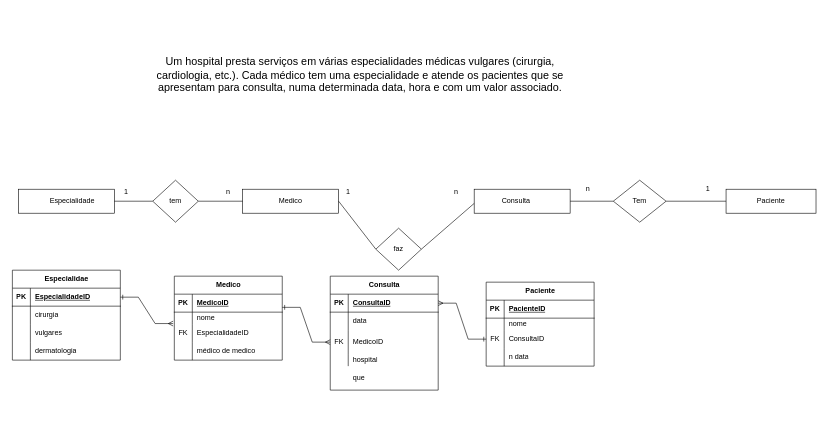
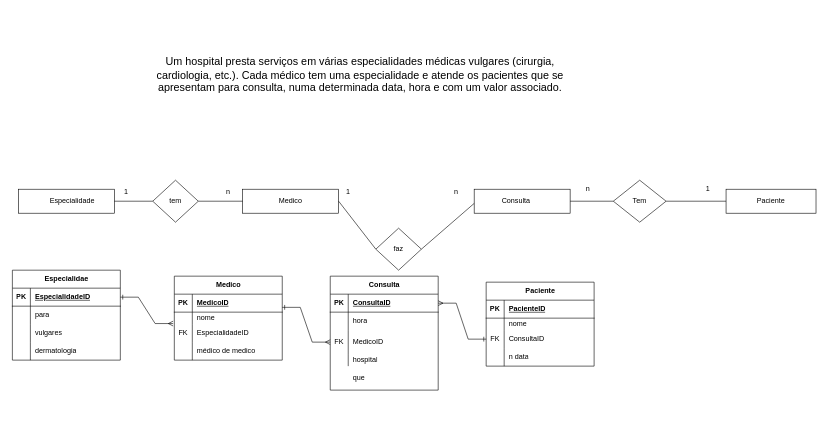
  <mxCell id="0" />
  <mxCell id="1" parent="0" />
  <mxCell id="2" value="" style="rounded=0;whiteSpace=wrap;html=1;" parent="1" vertex="1"><mxGeometry x="30" y="315" width="160" height="40" as="geometry" /></mxCell>
  <mxCell id="3" value="1" style="text;html=1;strokeColor=none;fillColor=none;align=center;verticalAlign=middle;whiteSpace=wrap;rounded=0;" parent="1" vertex="1"><mxGeometry x="180" y="305" width="60" height="30" as="geometry" /></mxCell>
  <mxCell id="4" value="1" style="text;html=1;strokeColor=none;fillColor=none;align=center;verticalAlign=middle;whiteSpace=wrap;rounded=0;" parent="1" vertex="1"><mxGeometry x="550" y="305" width="60" height="30" as="geometry" /></mxCell>
  <mxCell id="5" value="n" style="text;html=1;strokeColor=none;fillColor=none;align=center;verticalAlign=middle;whiteSpace=wrap;rounded=0;" parent="1" vertex="1"><mxGeometry x="350" y="305" width="60" height="30" as="geometry" /></mxCell>
  <mxCell id="6" value="" style="rounded=0;whiteSpace=wrap;html=1;" parent="1" vertex="1"><mxGeometry x="404" y="315" width="160" height="40" as="geometry" /></mxCell>
  <mxCell id="7" value="Especialidade" style="text;html=1;strokeColor=none;fillColor=none;align=center;verticalAlign=middle;whiteSpace=wrap;rounded=0;" parent="1" vertex="1"><mxGeometry x="90" y="320" width="60" height="30" as="geometry" /></mxCell>
  <mxCell id="8" value="" style="endArrow=none;html=1;rounded=0;exitX=1;exitY=0.5;exitDx=0;exitDy=0;entryX=0;entryY=0.5;entryDx=0;entryDy=0;" parent="1" source="2" target="20" edge="1"><mxGeometry width="50" height="50" relative="1" as="geometry"><mxPoint x="340" y="390" as="sourcePoint" /><mxPoint x="394" y="340" as="targetPoint" /></mxGeometry></mxCell>
  <mxCell id="9" value="" style="endArrow=none;html=1;rounded=0;exitX=1;exitY=0.5;exitDx=0;exitDy=0;entryX=0;entryY=0.5;entryDx=0;entryDy=0;" parent="1" source="6" target="19" edge="1"><mxGeometry width="50" height="50" relative="1" as="geometry"><mxPoint x="690" y="340" as="sourcePoint" /><mxPoint x="754" y="345" as="targetPoint" /></mxGeometry></mxCell>
  <mxCell id="10" value="" style="endArrow=none;html=1;rounded=0;exitX=1;exitY=0.5;exitDx=0;exitDy=0;" parent="1" source="19" edge="1"><mxGeometry width="50" height="50" relative="1" as="geometry"><mxPoint x="820" y="340" as="sourcePoint" /><mxPoint x="800" y="330" as="targetPoint" /></mxGeometry></mxCell>
  <mxCell id="11" value="n" style="text;html=1;strokeColor=none;fillColor=none;align=center;verticalAlign=middle;whiteSpace=wrap;rounded=0;" parent="1" vertex="1"><mxGeometry x="730" y="305" width="60" height="30" as="geometry" /></mxCell>
  <mxCell id="12" value="&lt;font style=&quot;font-size: 18px;&quot;&gt;Um &lt;span class=&quot;fontstyle2&quot;&gt;hospital &lt;/span&gt;&lt;span class=&quot;fontstyle0&quot;&gt;presta serviços em várias especialidades médicas vulgares (cirurgia, cardiologia, etc.). Cada médico tem uma especialidade e atende os pacientes que se apresentam para consulta, numa determinada data, hora e com um valor associado.&lt;/span&gt;&lt;/font&gt; &lt;br/&gt;" style="text;html=1;strokeColor=none;fillColor=none;align=center;verticalAlign=middle;whiteSpace=wrap;rounded=0;" parent="1" vertex="1"><mxGeometry x="230" y="20" width="740" height="210" as="geometry" /></mxCell>
  <mxCell id="13" value="" style="rounded=0;whiteSpace=wrap;html=1;" parent="1" vertex="1"><mxGeometry x="790" y="315" width="160" height="40" as="geometry" /></mxCell>
  <mxCell id="14" value="Medico" style="text;html=1;strokeColor=none;fillColor=none;align=center;verticalAlign=middle;whiteSpace=wrap;rounded=0;" parent="1" vertex="1"><mxGeometry x="454" y="320" width="60" height="30" as="geometry" /></mxCell>
  <mxCell id="15" value="Consulta" style="text;html=1;strokeColor=none;fillColor=none;align=center;verticalAlign=middle;whiteSpace=wrap;rounded=0;" parent="1" vertex="1"><mxGeometry x="830" y="320" width="60" height="30" as="geometry" /></mxCell>
  <mxCell id="16" value="" style="endArrow=none;html=1;rounded=0;exitX=1;exitY=0.5;exitDx=0;exitDy=0;" parent="1" source="20" target="6" edge="1"><mxGeometry width="50" height="50" relative="1" as="geometry"><mxPoint x="460" y="339.5" as="sourcePoint" /><mxPoint x="524" y="339.5" as="targetPoint" /></mxGeometry></mxCell>
  <mxCell id="17" value="" style="rounded=0;whiteSpace=wrap;html=1;" parent="1" vertex="1"><mxGeometry x="1210" y="315" width="150" height="40" as="geometry" /></mxCell>
  <mxCell id="18" value="Tem" style="rhombus;whiteSpace=wrap;html=1;" parent="1" vertex="1"><mxGeometry x="1022" y="300" width="88" height="70" as="geometry" /></mxCell>
  <mxCell id="19" value="faz" style="rhombus;whiteSpace=wrap;html=1;" parent="1" vertex="1"><mxGeometry x="626" y="380" width="76" height="70" as="geometry" /></mxCell>
  <mxCell id="20" value="tem" style="rhombus;whiteSpace=wrap;html=1;" parent="1" vertex="1"><mxGeometry x="254" y="300" width="76" height="70" as="geometry" /></mxCell>
  <mxCell id="21" value="" style="endArrow=none;html=1;rounded=0;exitX=0;exitY=0.5;exitDx=0;exitDy=0;entryX=1;entryY=0.5;entryDx=0;entryDy=0;" parent="1" source="18" target="13" edge="1"><mxGeometry width="50" height="50" relative="1" as="geometry"><mxPoint x="572" y="410" as="sourcePoint" /><mxPoint x="622" y="360" as="targetPoint" /></mxGeometry></mxCell>
  <mxCell id="22" value="" style="endArrow=none;html=1;rounded=0;exitX=0;exitY=0.5;exitDx=0;exitDy=0;entryX=1;entryY=0.5;entryDx=0;entryDy=0;" parent="1" source="17" target="18" edge="1"><mxGeometry width="50" height="50" relative="1" as="geometry"><mxPoint x="580" y="550" as="sourcePoint" /><mxPoint x="630" y="500" as="targetPoint" /></mxGeometry></mxCell>
  <mxCell id="23" value="Paciente" style="text;html=1;strokeColor=none;fillColor=none;align=center;verticalAlign=middle;whiteSpace=wrap;rounded=0;" parent="1" vertex="1"><mxGeometry x="1217" y="320" width="136" height="30" as="geometry" /></mxCell>
  <mxCell id="24" value="Especialidae" style="shape=table;startSize=30;container=1;collapsible=1;childLayout=tableLayout;fixedRows=1;rowLines=0;fontStyle=1;align=center;resizeLast=1;html=1;" parent="1" vertex="1"><mxGeometry x="20" y="450" width="180" height="150" as="geometry" /></mxCell>
  <mxCell id="25" value="" style="shape=tableRow;horizontal=0;startSize=0;swimlaneHead=0;swimlaneBody=0;fillColor=none;collapsible=0;dropTarget=0;points=[[0,0.5],[1,0.5]];portConstraint=eastwest;top=0;left=0;right=0;bottom=1;" parent="24" vertex="1"><mxGeometry y="30" width="180" height="30" as="geometry" /></mxCell>
  <mxCell id="26" value="PK" style="shape=partialRectangle;connectable=0;fillColor=none;top=0;left=0;bottom=0;right=0;fontStyle=1;overflow=hidden;whiteSpace=wrap;html=1;" parent="25" vertex="1"><mxGeometry width="30" height="30" as="geometry"><mxRectangle width="30" height="30" as="alternateBounds" /></mxGeometry></mxCell>
  <mxCell id="27" value="EspecialidadeID" style="shape=partialRectangle;connectable=0;fillColor=none;top=0;left=0;bottom=0;right=0;align=left;spacingLeft=6;fontStyle=5;overflow=hidden;whiteSpace=wrap;html=1;" parent="25" vertex="1"><mxGeometry x="30" width="150" height="30" as="geometry"><mxRectangle width="150" height="30" as="alternateBounds" /></mxGeometry></mxCell>
  <mxCell id="28" value="" style="shape=tableRow;horizontal=0;startSize=0;swimlaneHead=0;swimlaneBody=0;fillColor=none;collapsible=0;dropTarget=0;points=[[0,0.5],[1,0.5]];portConstraint=eastwest;top=0;left=0;right=0;bottom=0;" parent="24" vertex="1"><mxGeometry y="60" width="180" height="30" as="geometry" /></mxCell>
  <mxCell id="29" value="" style="shape=partialRectangle;connectable=0;fillColor=none;top=0;left=0;bottom=0;right=0;editable=1;overflow=hidden;whiteSpace=wrap;html=1;" parent="28" vertex="1"><mxGeometry width="30" height="30" as="geometry"><mxRectangle width="30" height="30" as="alternateBounds" /></mxGeometry></mxCell>
- <mxCell id="30" value="cirurgia" style="shape=partialRectangle;connectable=0;fillColor=none;top=0;left=0;bottom=0;right=0;align=left;spacingLeft=6;overflow=hidden;whiteSpace=wrap;html=1;" parent="28" vertex="1"><mxGeometry x="30" width="150" height="30" as="geometry"><mxRectangle width="150" height="30" as="alternateBounds" /></mxGeometry></mxCell>
+ <mxCell id="30" value="para" style="shape=partialRectangle;connectable=0;fillColor=none;top=0;left=0;bottom=0;right=0;align=left;spacingLeft=6;overflow=hidden;whiteSpace=wrap;html=1;" parent="28" vertex="1"><mxGeometry x="30" width="150" height="30" as="geometry"><mxRectangle width="150" height="30" as="alternateBounds" /></mxGeometry></mxCell>
  <mxCell id="31" value="" style="shape=tableRow;horizontal=0;startSize=0;swimlaneHead=0;swimlaneBody=0;fillColor=none;collapsible=0;dropTarget=0;points=[[0,0.5],[1,0.5]];portConstraint=eastwest;top=0;left=0;right=0;bottom=0;" parent="24" vertex="1"><mxGeometry y="90" width="180" height="30" as="geometry" /></mxCell>
  <mxCell id="32" value="" style="shape=partialRectangle;connectable=0;fillColor=none;top=0;left=0;bottom=0;right=0;editable=1;overflow=hidden;whiteSpace=wrap;html=1;" parent="31" vertex="1"><mxGeometry width="30" height="30" as="geometry"><mxRectangle width="30" height="30" as="alternateBounds" /></mxGeometry></mxCell>
  <mxCell id="33" value="vulgares" style="shape=partialRectangle;connectable=0;fillColor=none;top=0;left=0;bottom=0;right=0;align=left;spacingLeft=6;overflow=hidden;whiteSpace=wrap;html=1;" parent="31" vertex="1"><mxGeometry x="30" width="150" height="30" as="geometry"><mxRectangle width="150" height="30" as="alternateBounds" /></mxGeometry></mxCell>
  <mxCell id="34" value="" style="shape=tableRow;horizontal=0;startSize=0;swimlaneHead=0;swimlaneBody=0;fillColor=none;collapsible=0;dropTarget=0;points=[[0,0.5],[1,0.5]];portConstraint=eastwest;top=0;left=0;right=0;bottom=0;" parent="24" vertex="1"><mxGeometry y="120" width="180" height="30" as="geometry" /></mxCell>
  <mxCell id="35" value="" style="shape=partialRectangle;connectable=0;fillColor=none;top=0;left=0;bottom=0;right=0;editable=1;overflow=hidden;whiteSpace=wrap;html=1;" parent="34" vertex="1"><mxGeometry width="30" height="30" as="geometry"><mxRectangle width="30" height="30" as="alternateBounds" /></mxGeometry></mxCell>
  <mxCell id="36" value="dermatologia" style="shape=partialRectangle;connectable=0;fillColor=none;top=0;left=0;bottom=0;right=0;align=left;spacingLeft=6;overflow=hidden;whiteSpace=wrap;html=1;" parent="34" vertex="1"><mxGeometry x="30" width="150" height="30" as="geometry"><mxRectangle width="150" height="30" as="alternateBounds" /></mxGeometry></mxCell>
  <mxCell id="37" value="" style="edgeStyle=entityRelationEdgeStyle;fontSize=12;html=1;endArrow=ERone;endFill=1;rounded=0;startArrow=ERmany;startFill=0;entryX=1;entryY=0.5;entryDx=0;entryDy=0;exitX=-0.011;exitY=-0.033;exitDx=0;exitDy=0;exitPerimeter=0;" parent="1" source="49" target="25" edge="1"><mxGeometry width="100" height="100" relative="1" as="geometry"><mxPoint x="344" y="555" as="sourcePoint" /><mxPoint x="340" y="490" as="targetPoint" /></mxGeometry></mxCell>
  <mxCell id="38" value="" style="edgeStyle=entityRelationEdgeStyle;fontSize=12;html=1;endArrow=ERmany;startArrow=ERone;rounded=0;startFill=0;entryX=0;entryY=0.5;entryDx=0;entryDy=0;exitX=1;exitY=0.733;exitDx=0;exitDy=0;exitPerimeter=0;" parent="1" source="43" target="75" edge="1"><mxGeometry width="100" height="100" relative="1" as="geometry"><mxPoint x="390" y="740" as="sourcePoint" /><mxPoint x="570" y="535" as="targetPoint" /><Array as="points"><mxPoint x="480" y="680" /><mxPoint x="650" y="690" /><mxPoint x="470" y="650" /><mxPoint x="560" y="660" /></Array></mxGeometry></mxCell>
  <mxCell id="39" value="n" style="text;html=1;strokeColor=none;fillColor=none;align=center;verticalAlign=middle;whiteSpace=wrap;rounded=0;" parent="1" vertex="1"><mxGeometry x="950" y="300" width="60" height="30" as="geometry" /></mxCell>
  <mxCell id="40" value="1" style="text;html=1;strokeColor=none;fillColor=none;align=center;verticalAlign=middle;whiteSpace=wrap;rounded=0;" parent="1" vertex="1"><mxGeometry x="1150" y="300" width="60" height="30" as="geometry" /></mxCell>
  <mxCell id="41" value="" style="edgeStyle=entityRelationEdgeStyle;fontSize=12;html=1;endArrow=ERmany;startArrow=ERone;rounded=0;startFill=0;entryX=1;entryY=0.5;entryDx=0;entryDy=0;" parent="1" source="62" target="69" edge="1"><mxGeometry width="100" height="100" relative="1" as="geometry"><mxPoint x="1236" y="797" as="sourcePoint" /><mxPoint x="1130" y="720" as="targetPoint" /></mxGeometry></mxCell>
  <mxCell id="42" value="Medico" style="shape=table;startSize=30;container=1;collapsible=1;childLayout=tableLayout;fixedRows=1;rowLines=0;fontStyle=1;align=center;resizeLast=1;html=1;" parent="1" vertex="1"><mxGeometry x="290" y="460" width="180" height="140" as="geometry" /></mxCell>
  <mxCell id="43" value="" style="shape=tableRow;horizontal=0;startSize=0;swimlaneHead=0;swimlaneBody=0;fillColor=none;collapsible=0;dropTarget=0;points=[[0,0.5],[1,0.5]];portConstraint=eastwest;top=0;left=0;right=0;bottom=1;" parent="42" vertex="1"><mxGeometry y="30" width="180" height="30" as="geometry" /></mxCell>
  <mxCell id="44" value="PK" style="shape=partialRectangle;connectable=0;fillColor=none;top=0;left=0;bottom=0;right=0;fontStyle=1;overflow=hidden;whiteSpace=wrap;html=1;" parent="43" vertex="1"><mxGeometry width="30" height="30" as="geometry"><mxRectangle width="30" height="30" as="alternateBounds" /></mxGeometry></mxCell>
  <mxCell id="45" value="MedicoID" style="shape=partialRectangle;connectable=0;fillColor=none;top=0;left=0;bottom=0;right=0;align=left;spacingLeft=6;fontStyle=5;overflow=hidden;whiteSpace=wrap;html=1;" parent="43" vertex="1"><mxGeometry x="30" width="150" height="30" as="geometry"><mxRectangle width="150" height="30" as="alternateBounds" /></mxGeometry></mxCell>
  <mxCell id="46" value="" style="shape=tableRow;horizontal=0;startSize=0;swimlaneHead=0;swimlaneBody=0;fillColor=none;collapsible=0;dropTarget=0;points=[[0,0.5],[1,0.5]];portConstraint=eastwest;top=0;left=0;right=0;bottom=0;" parent="42" vertex="1"><mxGeometry y="60" width="180" height="20" as="geometry" /></mxCell>
  <mxCell id="47" value="" style="shape=partialRectangle;connectable=0;fillColor=none;top=0;left=0;bottom=0;right=0;editable=1;overflow=hidden;whiteSpace=wrap;html=1;" parent="46" vertex="1"><mxGeometry width="30" height="20" as="geometry"><mxRectangle width="30" height="20" as="alternateBounds" /></mxGeometry></mxCell>
  <mxCell id="48" value="nome" style="shape=partialRectangle;connectable=0;fillColor=none;top=0;left=0;bottom=0;right=0;align=left;spacingLeft=6;overflow=hidden;whiteSpace=wrap;html=1;" parent="46" vertex="1"><mxGeometry x="30" width="150" height="20" as="geometry"><mxRectangle width="150" height="20" as="alternateBounds" /></mxGeometry></mxCell>
  <mxCell id="49" value="" style="shape=tableRow;horizontal=0;startSize=0;swimlaneHead=0;swimlaneBody=0;fillColor=none;collapsible=0;dropTarget=0;points=[[0,0.5],[1,0.5]];portConstraint=eastwest;top=0;left=0;right=0;bottom=0;" parent="42" vertex="1"><mxGeometry y="80" width="180" height="30" as="geometry" /></mxCell>
  <mxCell id="50" value="FK" style="shape=partialRectangle;connectable=0;fillColor=none;top=0;left=0;bottom=0;right=0;editable=1;overflow=hidden;whiteSpace=wrap;html=1;" parent="49" vertex="1"><mxGeometry width="30" height="30" as="geometry"><mxRectangle width="30" height="30" as="alternateBounds" /></mxGeometry></mxCell>
  <mxCell id="51" value="EspecialidadeID" style="shape=partialRectangle;connectable=0;fillColor=none;top=0;left=0;bottom=0;right=0;align=left;spacingLeft=6;overflow=hidden;whiteSpace=wrap;html=1;" parent="49" vertex="1"><mxGeometry x="30" width="150" height="30" as="geometry"><mxRectangle width="150" height="30" as="alternateBounds" /></mxGeometry></mxCell>
  <mxCell id="52" value="" style="shape=tableRow;horizontal=0;startSize=0;swimlaneHead=0;swimlaneBody=0;fillColor=none;collapsible=0;dropTarget=0;points=[[0,0.5],[1,0.5]];portConstraint=eastwest;top=0;left=0;right=0;bottom=0;" parent="42" vertex="1"><mxGeometry y="110" width="180" height="30" as="geometry" /></mxCell>
  <mxCell id="53" value="" style="shape=partialRectangle;connectable=0;fillColor=none;top=0;left=0;bottom=0;right=0;editable=1;overflow=hidden;whiteSpace=wrap;html=1;" parent="52" vertex="1"><mxGeometry width="30" height="30" as="geometry"><mxRectangle width="30" height="30" as="alternateBounds" /></mxGeometry></mxCell>
  <mxCell id="54" value="médico de medico" style="shape=partialRectangle;connectable=0;fillColor=none;top=0;left=0;bottom=0;right=0;align=left;spacingLeft=6;overflow=hidden;whiteSpace=wrap;html=1;" parent="52" vertex="1"><mxGeometry x="30" width="150" height="30" as="geometry"><mxRectangle width="150" height="30" as="alternateBounds" /></mxGeometry></mxCell>
  <mxCell id="55" value="Paciente" style="shape=table;startSize=30;container=1;collapsible=1;childLayout=tableLayout;fixedRows=1;rowLines=0;fontStyle=1;align=center;resizeLast=1;html=1;" parent="1" vertex="1"><mxGeometry x="810" y="470" width="180" height="140" as="geometry" /></mxCell>
  <mxCell id="56" value="" style="shape=tableRow;horizontal=0;startSize=0;swimlaneHead=0;swimlaneBody=0;fillColor=none;collapsible=0;dropTarget=0;points=[[0,0.5],[1,0.5]];portConstraint=eastwest;top=0;left=0;right=0;bottom=1;" parent="55" vertex="1"><mxGeometry y="30" width="180" height="30" as="geometry" /></mxCell>
  <mxCell id="57" value="PK" style="shape=partialRectangle;connectable=0;fillColor=none;top=0;left=0;bottom=0;right=0;fontStyle=1;overflow=hidden;whiteSpace=wrap;html=1;" parent="56" vertex="1"><mxGeometry width="30" height="30" as="geometry"><mxRectangle width="30" height="30" as="alternateBounds" /></mxGeometry></mxCell>
  <mxCell id="58" value="PacienteID" style="shape=partialRectangle;connectable=0;fillColor=none;top=0;left=0;bottom=0;right=0;align=left;spacingLeft=6;fontStyle=5;overflow=hidden;whiteSpace=wrap;html=1;" parent="56" vertex="1"><mxGeometry x="30" width="150" height="30" as="geometry"><mxRectangle width="150" height="30" as="alternateBounds" /></mxGeometry></mxCell>
  <mxCell id="59" value="" style="shape=tableRow;horizontal=0;startSize=0;swimlaneHead=0;swimlaneBody=0;fillColor=none;collapsible=0;dropTarget=0;points=[[0,0.5],[1,0.5]];portConstraint=eastwest;top=0;left=0;right=0;bottom=0;" parent="55" vertex="1"><mxGeometry y="60" width="180" height="20" as="geometry" /></mxCell>
  <mxCell id="60" value="" style="shape=partialRectangle;connectable=0;fillColor=none;top=0;left=0;bottom=0;right=0;editable=1;overflow=hidden;whiteSpace=wrap;html=1;" parent="59" vertex="1"><mxGeometry width="30" height="20" as="geometry"><mxRectangle width="30" height="20" as="alternateBounds" /></mxGeometry></mxCell>
  <mxCell id="61" value="nome" style="shape=partialRectangle;connectable=0;fillColor=none;top=0;left=0;bottom=0;right=0;align=left;spacingLeft=6;overflow=hidden;whiteSpace=wrap;html=1;" parent="59" vertex="1"><mxGeometry x="30" width="150" height="20" as="geometry"><mxRectangle width="150" height="20" as="alternateBounds" /></mxGeometry></mxCell>
  <mxCell id="62" value="" style="shape=tableRow;horizontal=0;startSize=0;swimlaneHead=0;swimlaneBody=0;fillColor=none;collapsible=0;dropTarget=0;points=[[0,0.5],[1,0.5]];portConstraint=eastwest;top=0;left=0;right=0;bottom=0;" parent="55" vertex="1"><mxGeometry y="80" width="180" height="30" as="geometry" /></mxCell>
  <mxCell id="63" value="FK" style="shape=partialRectangle;connectable=0;fillColor=none;top=0;left=0;bottom=0;right=0;editable=1;overflow=hidden;whiteSpace=wrap;html=1;" parent="62" vertex="1"><mxGeometry width="30" height="30" as="geometry"><mxRectangle width="30" height="30" as="alternateBounds" /></mxGeometry></mxCell>
  <mxCell id="64" value="ConsultaID" style="shape=partialRectangle;connectable=0;fillColor=none;top=0;left=0;bottom=0;right=0;align=left;spacingLeft=6;overflow=hidden;whiteSpace=wrap;html=1;" parent="62" vertex="1"><mxGeometry x="30" width="150" height="30" as="geometry"><mxRectangle width="150" height="30" as="alternateBounds" /></mxGeometry></mxCell>
  <mxCell id="65" value="" style="shape=tableRow;horizontal=0;startSize=0;swimlaneHead=0;swimlaneBody=0;fillColor=none;collapsible=0;dropTarget=0;points=[[0,0.5],[1,0.5]];portConstraint=eastwest;top=0;left=0;right=0;bottom=0;" parent="55" vertex="1"><mxGeometry y="110" width="180" height="30" as="geometry" /></mxCell>
  <mxCell id="66" value="" style="shape=partialRectangle;connectable=0;fillColor=none;top=0;left=0;bottom=0;right=0;editable=1;overflow=hidden;whiteSpace=wrap;html=1;" parent="65" vertex="1"><mxGeometry width="30" height="30" as="geometry"><mxRectangle width="30" height="30" as="alternateBounds" /></mxGeometry></mxCell>
  <mxCell id="67" value="n data" style="shape=partialRectangle;connectable=0;fillColor=none;top=0;left=0;bottom=0;right=0;align=left;spacingLeft=6;overflow=hidden;whiteSpace=wrap;html=1;" parent="65" vertex="1"><mxGeometry x="30" width="150" height="30" as="geometry"><mxRectangle width="150" height="30" as="alternateBounds" /></mxGeometry></mxCell>
  <mxCell id="68" value="Consulta&lt;br&gt;" style="shape=table;startSize=30;container=1;collapsible=1;childLayout=tableLayout;fixedRows=1;rowLines=0;fontStyle=1;align=center;resizeLast=1;html=1;" parent="1" vertex="1"><mxGeometry x="550" y="460" width="180" height="190" as="geometry" /></mxCell>
  <mxCell id="69" value="" style="shape=tableRow;horizontal=0;startSize=0;swimlaneHead=0;swimlaneBody=0;fillColor=none;collapsible=0;dropTarget=0;points=[[0,0.5],[1,0.5]];portConstraint=eastwest;top=0;left=0;right=0;bottom=1;" parent="68" vertex="1"><mxGeometry y="30" width="180" height="30" as="geometry" /></mxCell>
  <mxCell id="70" value="PK" style="shape=partialRectangle;connectable=0;fillColor=none;top=0;left=0;bottom=0;right=0;fontStyle=1;overflow=hidden;whiteSpace=wrap;html=1;" parent="69" vertex="1"><mxGeometry width="30" height="30" as="geometry"><mxRectangle width="30" height="30" as="alternateBounds" /></mxGeometry></mxCell>
  <mxCell id="71" value="ConsultaID" style="shape=partialRectangle;connectable=0;fillColor=none;top=0;left=0;bottom=0;right=0;align=left;spacingLeft=6;fontStyle=5;overflow=hidden;whiteSpace=wrap;html=1;" parent="69" vertex="1"><mxGeometry x="30" width="150" height="30" as="geometry"><mxRectangle width="150" height="30" as="alternateBounds" /></mxGeometry></mxCell>
  <mxCell id="72" value="" style="shape=tableRow;horizontal=0;startSize=0;swimlaneHead=0;swimlaneBody=0;fillColor=none;collapsible=0;dropTarget=0;points=[[0,0.5],[1,0.5]];portConstraint=eastwest;top=0;left=0;right=0;bottom=0;" parent="68" vertex="1"><mxGeometry y="60" width="180" height="30" as="geometry" /></mxCell>
  <mxCell id="73" value="" style="shape=partialRectangle;connectable=0;fillColor=none;top=0;left=0;bottom=0;right=0;editable=1;overflow=hidden;whiteSpace=wrap;html=1;" parent="72" vertex="1"><mxGeometry width="30" height="30" as="geometry"><mxRectangle width="30" height="30" as="alternateBounds" /></mxGeometry></mxCell>
- <mxCell id="74" value="data" style="shape=partialRectangle;connectable=0;fillColor=none;top=0;left=0;bottom=0;right=0;align=left;spacingLeft=6;overflow=hidden;whiteSpace=wrap;html=1;" parent="72" vertex="1"><mxGeometry x="30" width="150" height="30" as="geometry"><mxRectangle width="150" height="30" as="alternateBounds" /></mxGeometry></mxCell>
+ <mxCell id="74" value="hora" style="shape=partialRectangle;connectable=0;fillColor=none;top=0;left=0;bottom=0;right=0;align=left;spacingLeft=6;overflow=hidden;whiteSpace=wrap;html=1;" parent="72" vertex="1"><mxGeometry x="30" width="150" height="30" as="geometry"><mxRectangle width="150" height="30" as="alternateBounds" /></mxGeometry></mxCell>
  <mxCell id="75" value="" style="shape=tableRow;horizontal=0;startSize=0;swimlaneHead=0;swimlaneBody=0;fillColor=none;collapsible=0;dropTarget=0;points=[[0,0.5],[1,0.5]];portConstraint=eastwest;top=0;left=0;right=0;bottom=0;" parent="68" vertex="1"><mxGeometry y="90" width="180" height="40" as="geometry" /></mxCell>
  <mxCell id="76" value="FK" style="shape=partialRectangle;connectable=0;fillColor=none;top=0;left=0;bottom=0;right=0;editable=1;overflow=hidden;whiteSpace=wrap;html=1;" parent="75" vertex="1"><mxGeometry width="30" height="40" as="geometry"><mxRectangle width="30" height="40" as="alternateBounds" /></mxGeometry></mxCell>
  <mxCell id="77" value="MedicoID" style="shape=partialRectangle;connectable=0;fillColor=none;top=0;left=0;bottom=0;right=0;align=left;spacingLeft=6;overflow=hidden;whiteSpace=wrap;html=1;" parent="75" vertex="1"><mxGeometry x="30" width="150" height="40" as="geometry"><mxRectangle width="150" height="40" as="alternateBounds" /></mxGeometry></mxCell>
  <mxCell id="78" value="" style="shape=tableRow;horizontal=0;startSize=0;swimlaneHead=0;swimlaneBody=0;fillColor=none;collapsible=0;dropTarget=0;points=[[0,0.5],[1,0.5]];portConstraint=eastwest;top=0;left=0;right=0;bottom=0;" parent="68" vertex="1"><mxGeometry y="130" width="180" height="20" as="geometry" /></mxCell>
  <mxCell id="79" value="" style="shape=partialRectangle;connectable=0;fillColor=none;top=0;left=0;bottom=0;right=0;editable=1;overflow=hidden;whiteSpace=wrap;html=1;" parent="78" vertex="1"><mxGeometry width="30" height="20" as="geometry"><mxRectangle width="30" height="20" as="alternateBounds" /></mxGeometry></mxCell>
  <mxCell id="80" value="" style="shape=partialRectangle;connectable=0;fillColor=none;top=0;left=0;bottom=0;right=0;align=left;spacingLeft=6;overflow=hidden;whiteSpace=wrap;html=1;" parent="78" vertex="1"><mxGeometry x="30" width="150" height="20" as="geometry"><mxRectangle width="150" height="20" as="alternateBounds" /></mxGeometry></mxCell>
  <mxCell id="81" value="hospital" style="shape=partialRectangle;connectable=0;fillColor=none;top=0;left=0;bottom=0;right=0;align=left;spacingLeft=6;overflow=hidden;whiteSpace=wrap;html=1;" vertex="1" parent="1"><mxGeometry x="580" y="580" width="150" height="40" as="geometry"><mxRectangle width="150" height="40" as="alternateBounds" /></mxGeometry></mxCell>
  <mxCell id="82" value="que" style="shape=partialRectangle;connectable=0;fillColor=none;top=0;left=0;bottom=0;right=0;align=left;spacingLeft=6;overflow=hidden;whiteSpace=wrap;html=1;" vertex="1" parent="1"><mxGeometry x="580" y="610" width="150" height="40" as="geometry"><mxRectangle width="150" height="40" as="alternateBounds" /></mxGeometry></mxCell>
